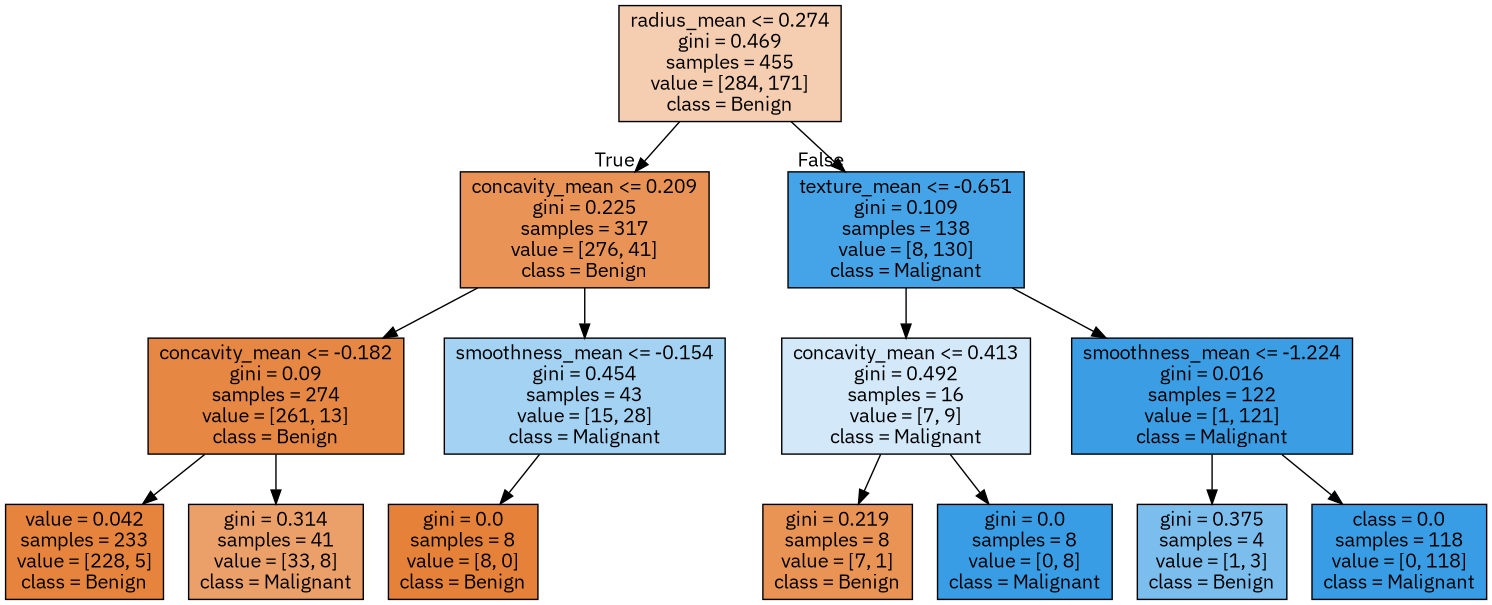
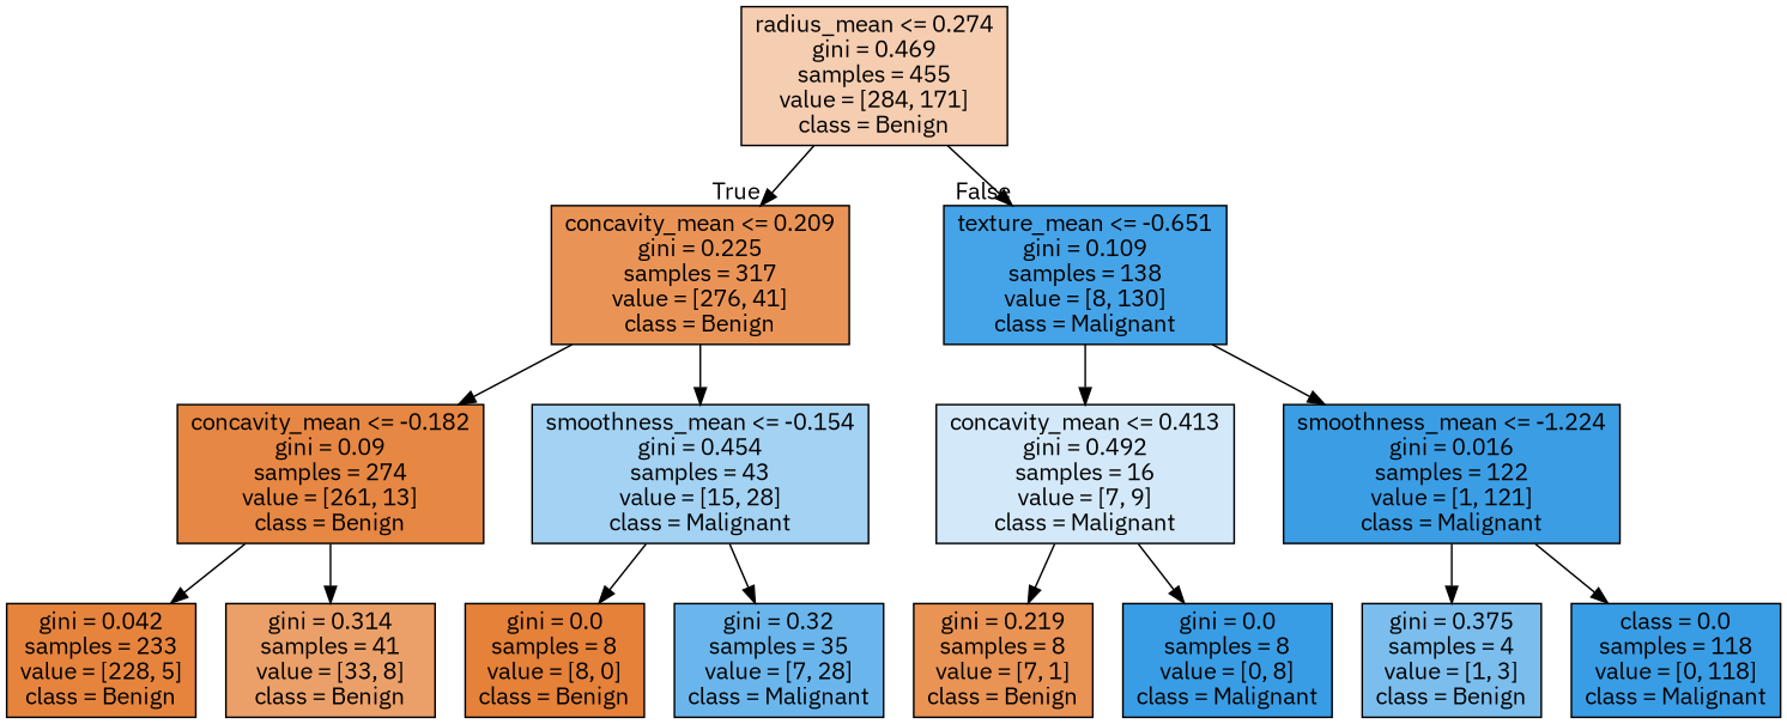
  digraph {
    fontname="IBM Plex Sans"
    node [color=black fillcolor="#399de5" fontname="IBM Plex Sans" shape=box style=filled]
    edge [fontname="IBM Plex Sans"]
    n1 [fillcolor="#f5cdb0" label="radius_mean <= 0.274\ngini = 0.469\nsamples = 455\nvalue = [284, 171]\nclass = Benign"]
    n2 [fillcolor="#e99456" label="concavity_mean <= 0.209\ngini = 0.225\nsamples = 317\nvalue = [276, 41]\nclass = Benign"]
    n3 [fillcolor="#45a3e7" label="texture_mean <= -0.651\ngini = 0.109\nsamples = 138\nvalue = [8, 130]\nclass = Malignant"]
    n4 [fillcolor="#e68743" label="concavity_mean <= -0.182\ngini = 0.09\nsamples = 274\nvalue = [261, 13]\nclass = Benign"]
    n5 [fillcolor="#a3d2f3" label="smoothness_mean <= -0.154\ngini = 0.454\nsamples = 43\nvalue = [15, 28]\nclass = Malignant"]
    n6 [fillcolor="#d3e9f9" label="concavity_mean <= 0.413\ngini = 0.492\nsamples = 16\nvalue = [7, 9]\nclass = Malignant"]
    n7 [fillcolor="#3b9ee5" label="smoothness_mean <= -1.224\ngini = 0.016\nsamples = 122\nvalue = [1, 121]\nclass = Malignant"]
-   n8 [fillcolor="#e6843d" label="value = 0.042\nsamples = 233\nvalue = [228, 5]\nclass = Benign"]
-   n9 [fillcolor="#eba069" label="gini = 0.314\nsamples = 41\nvalue = [33, 8]\nclass = Malignant"]
+   n8 [fillcolor="#e6843d" label="gini = 0.042\nsamples = 233\nvalue = [228, 5]\nclass = Benign"]
+   n9 [fillcolor="#eba069" label="gini = 0.314\nsamples = 41\nvalue = [33, 8]\nclass = Benign"]
    n10 [fillcolor="#e58139" label="gini = 0.0\nsamples = 8\nvalue = [8, 0]\nclass = Benign"]
+   n11 [fillcolor="#6ab6ec" label="gini = 0.32\nsamples = 35\nvalue = [7, 28]\nclass = Malignant"]
    n12 [fillcolor="#e99355" label="gini = 0.219\nsamples = 8\nvalue = [7, 1]\nclass = Benign"]
    n13 [label="gini = 0.0\nsamples = 8\nvalue = [0, 8]\nclass = Malignant"]
    n14 [fillcolor="#7bbeee" label="gini = 0.375\nsamples = 4\nvalue = [1, 3]\nclass = Benign"]
    n15 [label="class = 0.0\nsamples = 118\nvalue = [0, 118]\nclass = Malignant"]
    n1 -> n2 [headlabel=True labelangle=45 labeldistance=2.5]
    n1 -> n3 [headlabel=False labelangle=-45 labeldistance=2.5]
    n2 -> n4
    n2 -> n5
    n3 -> n6
    n3 -> n7
    n4 -> n8
    n4 -> n9
    n5 -> n10
+   n5 -> n11
    n6 -> n12
    n6 -> n13
    n7 -> n14
    n7 -> n15
  }
